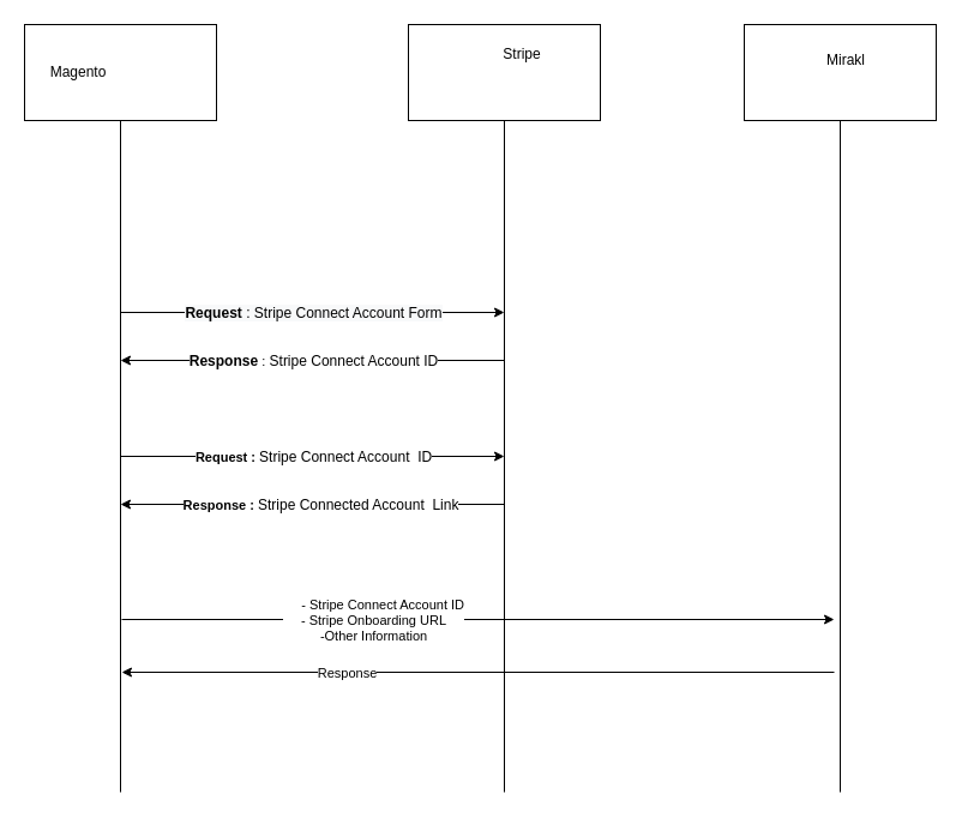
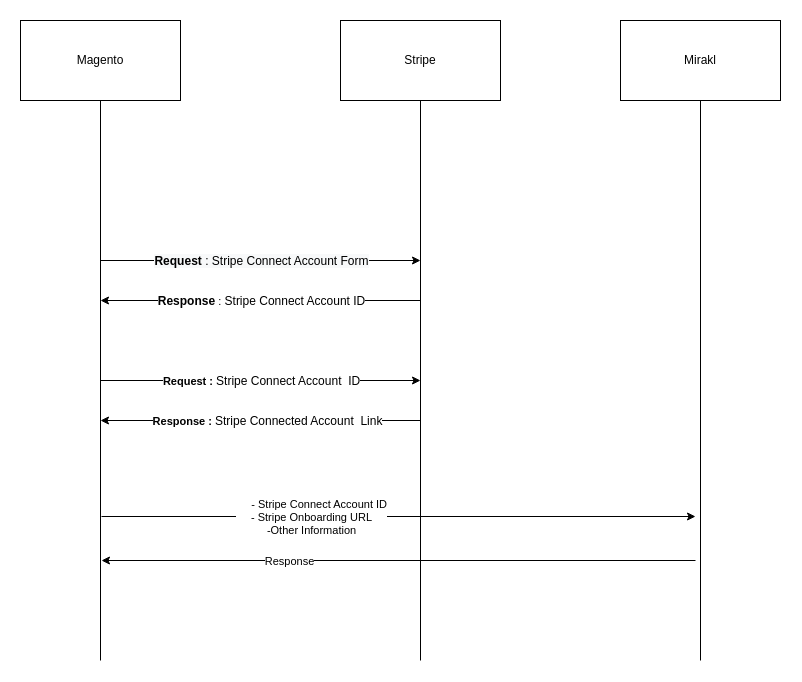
  <mxCell id="0" />
  <mxCell id="1" parent="0" />
  <mxCell id="2" value="" style="rounded=0;whiteSpace=wrap;html=1;" vertex="1" parent="1"><mxGeometry x="20" y="20" width="160" height="80" as="geometry" /></mxCell>
  <mxCell id="3" value="" style="rounded=0;whiteSpace=wrap;html=1;" vertex="1" parent="1"><mxGeometry x="340" y="20" width="160" height="80" as="geometry" /></mxCell>
  <mxCell id="4" value="" style="rounded=0;whiteSpace=wrap;html=1;" vertex="1" parent="1"><mxGeometry x="620" y="20" width="160" height="80" as="geometry" /></mxCell>
  <mxCell id="5" value="" style="endArrow=none;html=1;entryX=0.5;entryY=1;entryDx=0;entryDy=0;" edge="1" parent="1" target="3"><mxGeometry width="50" height="50" relative="1" as="geometry"><mxPoint x="420" y="660" as="sourcePoint" /><mxPoint x="420" y="270" as="targetPoint" /><Array as="points" /></mxGeometry></mxCell>
  <mxCell id="6" value="" style="endArrow=none;html=1;entryX=0.5;entryY=1;entryDx=0;entryDy=0;" edge="1" parent="1" target="2"><mxGeometry width="50" height="50" relative="1" as="geometry"><mxPoint x="100" y="660" as="sourcePoint" /><mxPoint x="430" y="110" as="targetPoint" /><Array as="points" /></mxGeometry></mxCell>
  <mxCell id="7" value="" style="endArrow=none;html=1;entryX=0.5;entryY=1;entryDx=0;entryDy=0;" edge="1" parent="1" target="4"><mxGeometry width="50" height="50" relative="1" as="geometry"><mxPoint x="700" y="660" as="sourcePoint" /><mxPoint x="430" y="110" as="targetPoint" /><Array as="points" /></mxGeometry></mxCell>
- <mxCell id="8" value="Magento" style="text;html=1;strokeColor=none;fillColor=none;align=center;verticalAlign=middle;whiteSpace=wrap;rounded=0;" vertex="1" parent="1"><mxGeometry x="45" y="50" width="40" height="20" as="geometry" /></mxCell>
- <mxCell id="9" value="Stripe" style="text;html=1;strokeColor=none;fillColor=none;align=center;verticalAlign=middle;whiteSpace=wrap;rounded=0;" vertex="1" parent="1"><mxGeometry x="415" y="35" width="40" height="20" as="geometry" /></mxCell>
- <mxCell id="10" value="Mirakl" style="text;html=1;strokeColor=none;fillColor=none;align=center;verticalAlign=middle;whiteSpace=wrap;rounded=0;" vertex="1" parent="1"><mxGeometry x="685" y="40" width="40" height="20" as="geometry" /></mxCell>
+ <mxCell id="8" value="Magento" style="text;html=1;strokeColor=none;fillColor=none;align=center;verticalAlign=middle;whiteSpace=wrap;rounded=0;" vertex="1" parent="1"><mxGeometry x="80" y="50" width="40" height="20" as="geometry" /></mxCell>
+ <mxCell id="9" value="Stripe" style="text;html=1;strokeColor=none;fillColor=none;align=center;verticalAlign=middle;whiteSpace=wrap;rounded=0;" vertex="1" parent="1"><mxGeometry x="400" y="50" width="40" height="20" as="geometry" /></mxCell>
+ <mxCell id="10" value="Mirakl" style="text;html=1;strokeColor=none;fillColor=none;align=center;verticalAlign=middle;whiteSpace=wrap;rounded=0;" vertex="1" parent="1"><mxGeometry x="680" y="50" width="40" height="20" as="geometry" /></mxCell>
  <mxCell id="11" value="" style="endArrow=classic;html=1;" edge="1" parent="1"><mxGeometry relative="1" as="geometry"><mxPoint x="420" y="300" as="sourcePoint" /><mxPoint x="100" y="300" as="targetPoint" /></mxGeometry></mxCell>
  <mxCell id="12" value="&lt;b&gt;&lt;font style=&quot;font-size: 12px&quot;&gt;Response&lt;/font&gt;&lt;/b&gt; :&lt;font style=&quot;font-size: 12px&quot;&gt; Stripe Connect Account ID&lt;/font&gt;" style="edgeLabel;resizable=0;html=1;align=center;verticalAlign=middle;fontSize=11;" connectable="0" vertex="1" parent="11"><mxGeometry relative="1" as="geometry" /></mxCell>
  <mxCell id="13" value="Label" style="endArrow=classic;html=1;" edge="1" parent="1"><mxGeometry relative="1" as="geometry"><mxPoint x="100" y="260" as="sourcePoint" /><mxPoint x="420" y="260" as="targetPoint" /></mxGeometry></mxCell>
  <mxCell id="14" value="&lt;span style=&quot;color: rgb(0 , 0 , 0) ; font-family: &amp;#34;helvetica&amp;#34; ; font-size: 12px ; font-style: normal ; letter-spacing: normal ; text-align: center ; text-indent: 0px ; text-transform: none ; word-spacing: 0px ; background-color: rgb(248 , 249 , 250) ; display: inline ; float: none&quot;&gt;&lt;b&gt;Request&lt;/b&gt;&lt;/span&gt;&lt;span style=&quot;color: rgb(0 , 0 , 0) ; font-family: &amp;#34;helvetica&amp;#34; ; font-size: 12px ; font-style: normal ; font-weight: 400 ; letter-spacing: normal ; text-align: center ; text-indent: 0px ; text-transform: none ; word-spacing: 0px ; background-color: rgb(248 , 249 , 250) ; display: inline ; float: none&quot;&gt; : Stripe Connect Account Form&lt;/span&gt;" style="edgeLabel;resizable=0;html=1;align=center;verticalAlign=middle;" connectable="0" vertex="1" parent="13"><mxGeometry relative="1" as="geometry" /></mxCell>
  <mxCell id="15" value="Label" style="endArrow=classic;html=1;" edge="1" parent="1"><mxGeometry relative="1" as="geometry"><mxPoint x="100" y="380" as="sourcePoint" /><mxPoint x="420" y="380" as="targetPoint" /></mxGeometry></mxCell>
  <mxCell id="16" value="&lt;b&gt;Request : &lt;/b&gt;&lt;font style=&quot;font-size: 12px&quot;&gt;Stripe Connect Account&amp;nbsp; ID&lt;/font&gt;" style="edgeLabel;resizable=0;html=1;align=center;verticalAlign=middle;" connectable="0" vertex="1" parent="15"><mxGeometry relative="1" as="geometry" /></mxCell>
  <mxCell id="17" value="Label" style="endArrow=classic;html=1;" edge="1" parent="1"><mxGeometry relative="1" as="geometry"><mxPoint x="420" y="420" as="sourcePoint" /><mxPoint x="100" y="420" as="targetPoint" /><Array as="points" /></mxGeometry></mxCell>
  <mxCell id="18" value="&lt;b&gt;Response : &lt;/b&gt;&lt;font style=&quot;font-size: 12px&quot;&gt;Stripe Connected Account&amp;nbsp; Link&lt;/font&gt;" style="edgeLabel;resizable=0;html=1;align=center;verticalAlign=middle;" connectable="0" vertex="1" parent="17"><mxGeometry relative="1" as="geometry"><mxPoint x="6" as="offset" /></mxGeometry></mxCell>
  <mxCell id="19" value="" style="endArrow=classic;html=1;fontSize=11;" edge="1" parent="1"><mxGeometry relative="1" as="geometry"><mxPoint x="101" y="516" as="sourcePoint" /><mxPoint x="695" y="516" as="targetPoint" /></mxGeometry></mxCell>
  <mxCell id="20" value="&amp;nbsp; &amp;nbsp; &amp;nbsp;- Stripe Connect Account ID&lt;br&gt;- Stripe&amp;nbsp;Onboarding URL&lt;br&gt;-Other Information" style="edgeLabel;resizable=0;html=1;align=center;verticalAlign=middle;" connectable="0" vertex="1" parent="19"><mxGeometry relative="1" as="geometry"><mxPoint x="-88" as="offset" /></mxGeometry></mxCell>
  <mxCell id="21" value="" style="endArrow=classic;html=1;fontSize=11;" edge="1" parent="1"><mxGeometry relative="1" as="geometry"><mxPoint x="695" y="560" as="sourcePoint" /><mxPoint x="101" y="560" as="targetPoint" /></mxGeometry></mxCell>
  <mxCell id="22" value="Response" style="edgeLabel;resizable=0;html=1;align=center;verticalAlign=middle;" connectable="0" vertex="1" parent="21"><mxGeometry relative="1" as="geometry"><mxPoint x="-110" as="offset" /></mxGeometry></mxCell>
